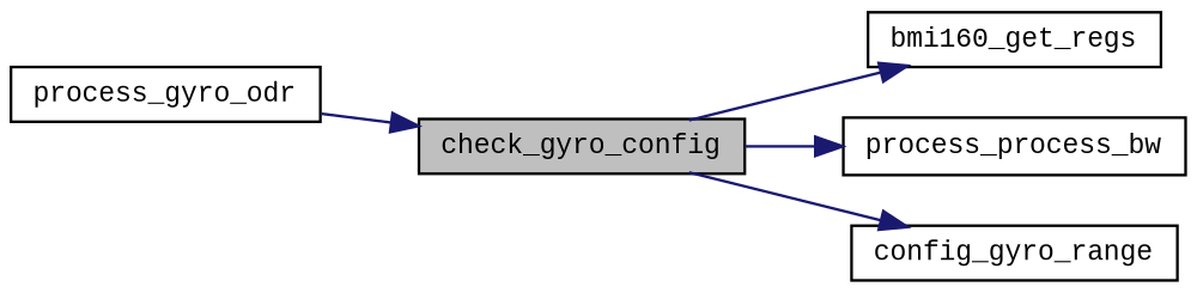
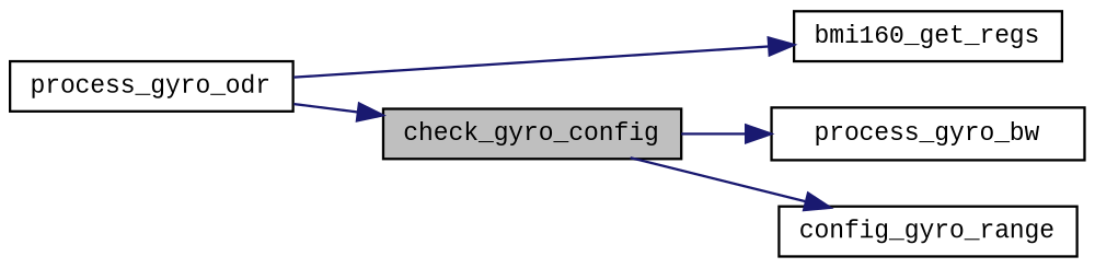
  digraph {
    fontname="Liberation Mono"
    rankdir=LR
    node [color=black fillcolor=white fontname="Liberation Mono" fontsize=10 shape=record style=filled]
    edge [color=midnightblue fontname="Liberation Mono" fontsize=10 labelfontname=Helvetica labelfontsize=10 style=solid]
    n1 [fillcolor=grey75 fontcolor=black height=0.2 label=check_gyro_config width=0.4]
    n2 [height=0.2 label=bmi160_get_regs width=0.4]
-   n3 [height=0.2 label=process_process_bw width=0.4]
+   n3 [height=0.2 label=process_gyro_bw width=0.4]
    n4 [height=0.2 label=config_gyro_range width=0.4]
    n5 [height=0.2 label=process_gyro_odr width=0.4]
-   n1 -> n2
+   n5 -> n2
    n1 -> n3
    n1 -> n4
    n5 -> n1
  }
